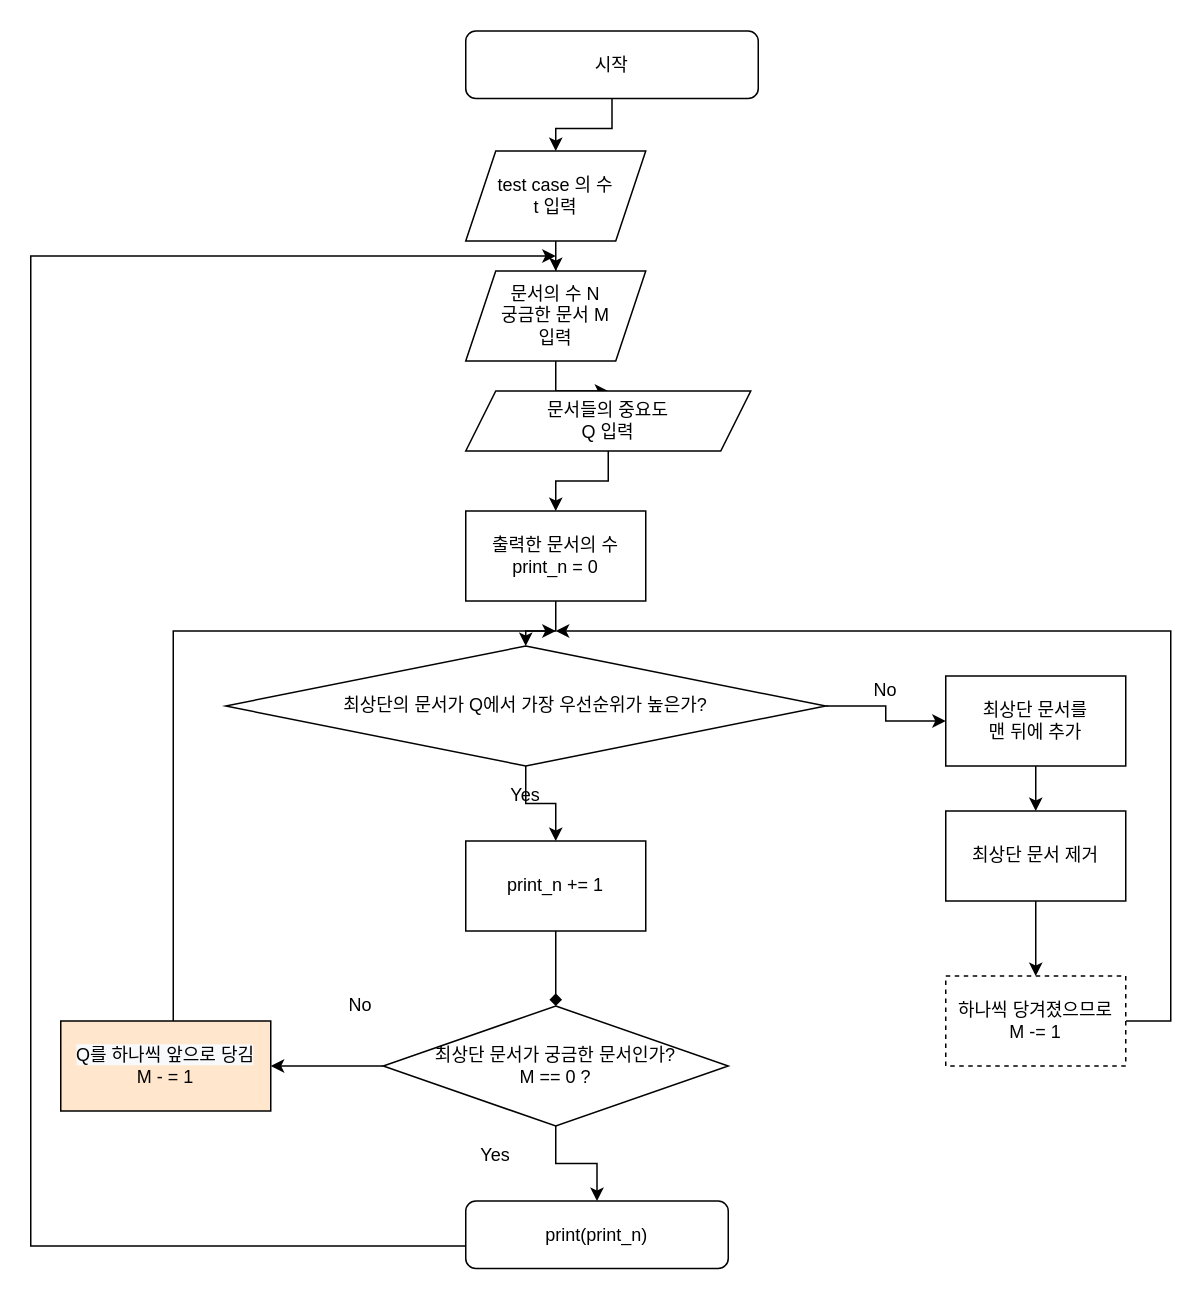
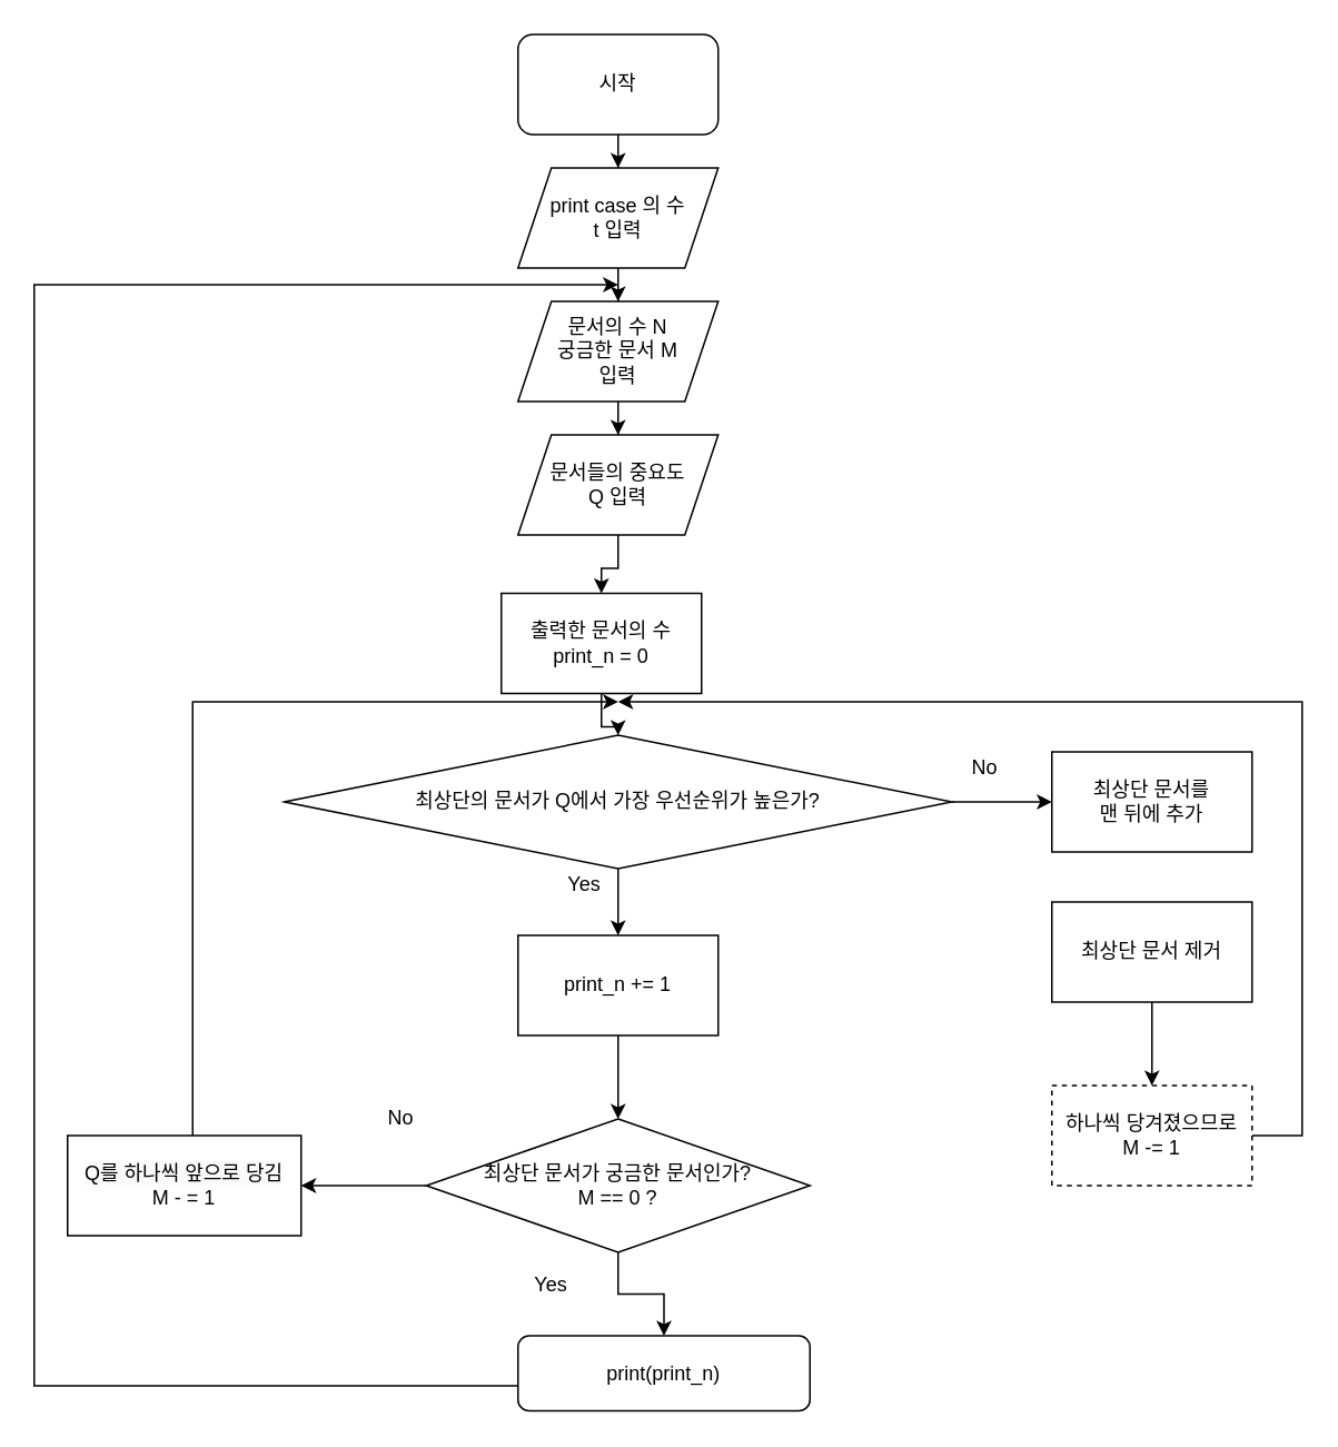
  <mxCell id="0" />
  <mxCell id="1" parent="0" />
  <mxCell id="2" value="" style="edgeStyle=orthogonalEdgeStyle;rounded=0;orthogonalLoop=1;jettySize=auto;html=1;" edge="1" parent="1" source="3" target="5"><mxGeometry relative="1" as="geometry" /></mxCell>
- <mxCell id="3" value="시작" style="rounded=1;whiteSpace=wrap;html=1;" vertex="1" parent="1"><mxGeometry x="310" y="20" width="195" height="45" as="geometry" /></mxCell>
+ <mxCell id="3" value="시작" style="rounded=1;whiteSpace=wrap;html=1;" vertex="1" parent="1"><mxGeometry width="120" height="60" as="geometry" x="310" y="20" /></mxCell>
  <mxCell id="4" value="" style="edgeStyle=orthogonalEdgeStyle;rounded=0;orthogonalLoop=1;jettySize=auto;html=1;" edge="1" parent="1" source="5" target="7"><mxGeometry relative="1" as="geometry" /></mxCell>
- <mxCell id="5" value="test case 의 수&lt;br&gt;t 입력" style="shape=parallelogram;perimeter=parallelogramPerimeter;whiteSpace=wrap;html=1;fixedSize=1;" vertex="1" parent="1"><mxGeometry y="100" width="120" height="60" as="geometry" x="310" /></mxCell>
+ <mxCell id="5" value="print case 의 수&lt;br&gt;t 입력" style="shape=parallelogram;perimeter=parallelogramPerimeter;whiteSpace=wrap;html=1;fixedSize=1;" vertex="1" parent="1"><mxGeometry y="100" width="120" height="60" as="geometry" x="310" /></mxCell>
  <mxCell id="6" value="" style="edgeStyle=orthogonalEdgeStyle;rounded=0;orthogonalLoop=1;jettySize=auto;html=1;" edge="1" parent="1" source="7" target="9"><mxGeometry relative="1" as="geometry" /></mxCell>
  <mxCell id="7" value="문서의 수 N&lt;br&gt;궁금한 문서 M&lt;br&gt;입력" style="shape=parallelogram;perimeter=parallelogramPerimeter;whiteSpace=wrap;html=1;fixedSize=1;" vertex="1" parent="1"><mxGeometry y="180" width="120" height="60" as="geometry" x="310" /></mxCell>
  <mxCell id="8" value="" style="edgeStyle=orthogonalEdgeStyle;rounded=0;orthogonalLoop=1;jettySize=auto;html=1;" edge="1" parent="1" source="9" target="21"><mxGeometry relative="1" as="geometry" /></mxCell>
- <mxCell id="9" value="문서들의 중요도&lt;br&gt;Q 입력" style="shape=parallelogram;perimeter=parallelogramPerimeter;whiteSpace=wrap;html=1;fixedSize=1;" vertex="1" parent="1"><mxGeometry x="310" y="260" width="190" height="40" as="geometry" /></mxCell>
+ <mxCell id="9" value="문서들의 중요도&lt;br&gt;Q 입력" style="shape=parallelogram;perimeter=parallelogramPerimeter;whiteSpace=wrap;html=1;fixedSize=1;" vertex="1" parent="1"><mxGeometry y="260" width="120" height="60" as="geometry" x="310" /></mxCell>
  <mxCell id="10" value="" style="edgeStyle=orthogonalEdgeStyle;rounded=0;orthogonalLoop=1;jettySize=auto;html=1;entryX=0.5;entryY=0;entryDx=0;entryDy=0;" edge="1" parent="1" source="12" target="23"><mxGeometry relative="1" as="geometry" /></mxCell>
  <mxCell id="11" value="" style="edgeStyle=orthogonalEdgeStyle;rounded=0;orthogonalLoop=1;jettySize=auto;html=1;" edge="1" parent="1" source="12" target="29"><mxGeometry relative="1" as="geometry" /></mxCell>
- <mxCell id="12" value="최상단의 문서가 Q에서 가장 우선순위가 높은가?" style="rhombus;whiteSpace=wrap;html=1;" vertex="1" parent="1"><mxGeometry x="150" y="430" width="400" height="80" as="geometry" /></mxCell>
+ <mxCell id="12" value="최상단의 문서가 Q에서 가장 우선순위가 높은가?" style="rhombus;whiteSpace=wrap;html=1;" vertex="1" parent="1"><mxGeometry x="170" y="440" width="400" height="80" as="geometry" /></mxCell>
  <mxCell id="13" value="" style="edgeStyle=orthogonalEdgeStyle;rounded=0;orthogonalLoop=1;jettySize=auto;html=1;" edge="1" parent="1" source="15" target="25"><mxGeometry relative="1" as="geometry" /></mxCell>
  <mxCell id="14" value="" style="edgeStyle=orthogonalEdgeStyle;rounded=0;orthogonalLoop=1;jettySize=auto;html=1;" edge="1" parent="1" source="15" target="27"><mxGeometry relative="1" as="geometry" /></mxCell>
  <mxCell id="15" value="최상단 문서가 궁금한 문서인가?&lt;br&gt;M == 0 ?" style="rhombus;whiteSpace=wrap;html=1;" vertex="1" parent="1"><mxGeometry x="255" y="670" width="230" height="80" as="geometry" /></mxCell>
  <mxCell id="16" value="Yes" style="text;html=1;strokeColor=none;fillColor=none;align=center;verticalAlign=middle;whiteSpace=wrap;rounded=0;" vertex="1" parent="1"><mxGeometry x="330" y="520" width="40" height="20" as="geometry" /></mxCell>
  <mxCell id="17" value="No" style="text;html=1;strokeColor=none;fillColor=none;align=center;verticalAlign=middle;whiteSpace=wrap;rounded=0;" vertex="1" parent="1"><mxGeometry x="570" y="450" width="40" height="20" as="geometry" /></mxCell>
  <mxCell id="18" value="Yes" style="text;html=1;strokeColor=none;fillColor=none;align=center;verticalAlign=middle;whiteSpace=wrap;rounded=0;" vertex="1" parent="1"><mxGeometry y="760" width="40" height="20" as="geometry" x="310" /></mxCell>
  <mxCell id="19" value="No" style="text;html=1;strokeColor=none;fillColor=none;align=center;verticalAlign=middle;whiteSpace=wrap;rounded=0;" vertex="1" parent="1"><mxGeometry x="220" y="660" width="40" height="20" as="geometry" /></mxCell>
  <mxCell id="20" value="" style="edgeStyle=orthogonalEdgeStyle;rounded=0;orthogonalLoop=1;jettySize=auto;html=1;" edge="1" parent="1" source="21" target="12"><mxGeometry relative="1" as="geometry" /></mxCell>
- <mxCell id="21" value="출력한 문서의 수&lt;br&gt;print_n = 0" style="rounded=0;whiteSpace=wrap;html=1;" vertex="1" parent="1"><mxGeometry y="340" width="120" height="60" as="geometry" x="310" /></mxCell>
- <mxCell id="22" value="" style="edgeStyle=orthogonalEdgeStyle;rounded=0;orthogonalLoop=1;jettySize=auto;html=1;endArrow=diamond;" edge="1" parent="1" source="23" target="15"><mxGeometry relative="1" as="geometry" /></mxCell>
+ <mxCell id="21" value="출력한 문서의 수&lt;br&gt;print_n = 0" style="rounded=0;whiteSpace=wrap;html=1;" vertex="1" parent="1"><mxGeometry x="300" y="355" width="120" height="60" as="geometry" /></mxCell>
+ <mxCell id="22" value="" style="edgeStyle=orthogonalEdgeStyle;rounded=0;orthogonalLoop=1;jettySize=auto;html=1;" edge="1" parent="1" source="23" target="15"><mxGeometry relative="1" as="geometry" /></mxCell>
  <mxCell id="23" value="print_n += 1" style="whiteSpace=wrap;html=1;" vertex="1" parent="1"><mxGeometry y="560" width="120" height="60" as="geometry" x="310" /></mxCell>
  <mxCell id="24" style="edgeStyle=orthogonalEdgeStyle;rounded=0;orthogonalLoop=1;jettySize=auto;html=1;exitX=0;exitY=0.5;exitDx=0;exitDy=0;" edge="1" parent="1" source="25"><mxGeometry relative="1" as="geometry"><mxPoint x="370" y="170" as="targetPoint" /><Array as="points"><mxPoint x="20" y="830" /><mxPoint x="20" y="170" /></Array></mxGeometry></mxCell>
  <mxCell id="25" value="print(print_n)" style="rounded=1;whiteSpace=wrap;html=1;" vertex="1" parent="1"><mxGeometry x="310" y="800" width="175" height="45" as="geometry" /></mxCell>
  <mxCell id="26" value="" style="edgeStyle=orthogonalEdgeStyle;rounded=0;orthogonalLoop=1;jettySize=auto;html=1;" edge="1" parent="1" source="27"><mxGeometry relative="1" as="geometry"><mxPoint x="370" y="420" as="targetPoint" /><Array as="points"><mxPoint x="115" y="420" /><mxPoint x="370" y="420" /></Array></mxGeometry></mxCell>
- <mxCell id="27" value="&lt;span style=&quot;color: rgb(0 , 0 , 0) ; font-family: &amp;#34;helvetica&amp;#34; ; font-size: 12px ; font-style: normal ; font-weight: 400 ; letter-spacing: normal ; text-align: center ; text-indent: 0px ; text-transform: none ; word-spacing: 0px ; background-color: rgb(248 , 249 , 250) ; display: inline ; float: none&quot;&gt;Q를 하나씩 앞으로 당김&lt;br&gt;&lt;/span&gt;M - = 1" style="whiteSpace=wrap;html=1;fillColor=#ffe6cc;" vertex="1" parent="1"><mxGeometry x="40" y="680" width="140" height="60" as="geometry" /></mxCell>
- <mxCell id="28" value="" style="edgeStyle=orthogonalEdgeStyle;rounded=0;orthogonalLoop=1;jettySize=auto;html=1;" edge="1" parent="1" source="29" target="31"><mxGeometry relative="1" as="geometry" /></mxCell>
+ <mxCell id="27" value="&lt;span style=&quot;color: rgb(0 , 0 , 0) ; font-family: &amp;#34;helvetica&amp;#34; ; font-size: 12px ; font-style: normal ; font-weight: 400 ; letter-spacing: normal ; text-align: center ; text-indent: 0px ; text-transform: none ; word-spacing: 0px ; background-color: rgb(248 , 249 , 250) ; display: inline ; float: none&quot;&gt;Q를 하나씩 앞으로 당김&lt;br&gt;&lt;/span&gt;M - = 1" style="whiteSpace=wrap;html=1;" vertex="1" parent="1"><mxGeometry x="40" y="680" width="140" height="60" as="geometry" /></mxCell>
  <mxCell id="29" value="최상단 문서를&lt;br&gt;맨 뒤에 추가" style="rounded=0;whiteSpace=wrap;html=1;" vertex="1" parent="1"><mxGeometry x="630" y="450" width="120" height="60" as="geometry" /></mxCell>
  <mxCell id="30" value="" style="edgeStyle=orthogonalEdgeStyle;rounded=0;orthogonalLoop=1;jettySize=auto;html=1;" edge="1" parent="1" source="31" target="33"><mxGeometry relative="1" as="geometry" /></mxCell>
  <mxCell id="31" value="최상단 문서 제거" style="whiteSpace=wrap;html=1;rounded=0;" vertex="1" parent="1"><mxGeometry x="630" y="540" width="120" height="60" as="geometry" /></mxCell>
  <mxCell id="32" style="edgeStyle=orthogonalEdgeStyle;rounded=0;orthogonalLoop=1;jettySize=auto;html=1;exitX=1;exitY=0.5;exitDx=0;exitDy=0;" edge="1" parent="1" source="33"><mxGeometry relative="1" as="geometry"><mxPoint x="370" y="420" as="targetPoint" /><Array as="points"><mxPoint x="780" y="680" /><mxPoint x="780" y="420" /></Array></mxGeometry></mxCell>
  <mxCell id="33" value="하나씩 당겨졌으므로&lt;br&gt;M -= 1" style="whiteSpace=wrap;html=1;rounded=0;dashed=1;" vertex="1" parent="1"><mxGeometry x="630" y="650" width="120" height="60" as="geometry" /></mxCell>
